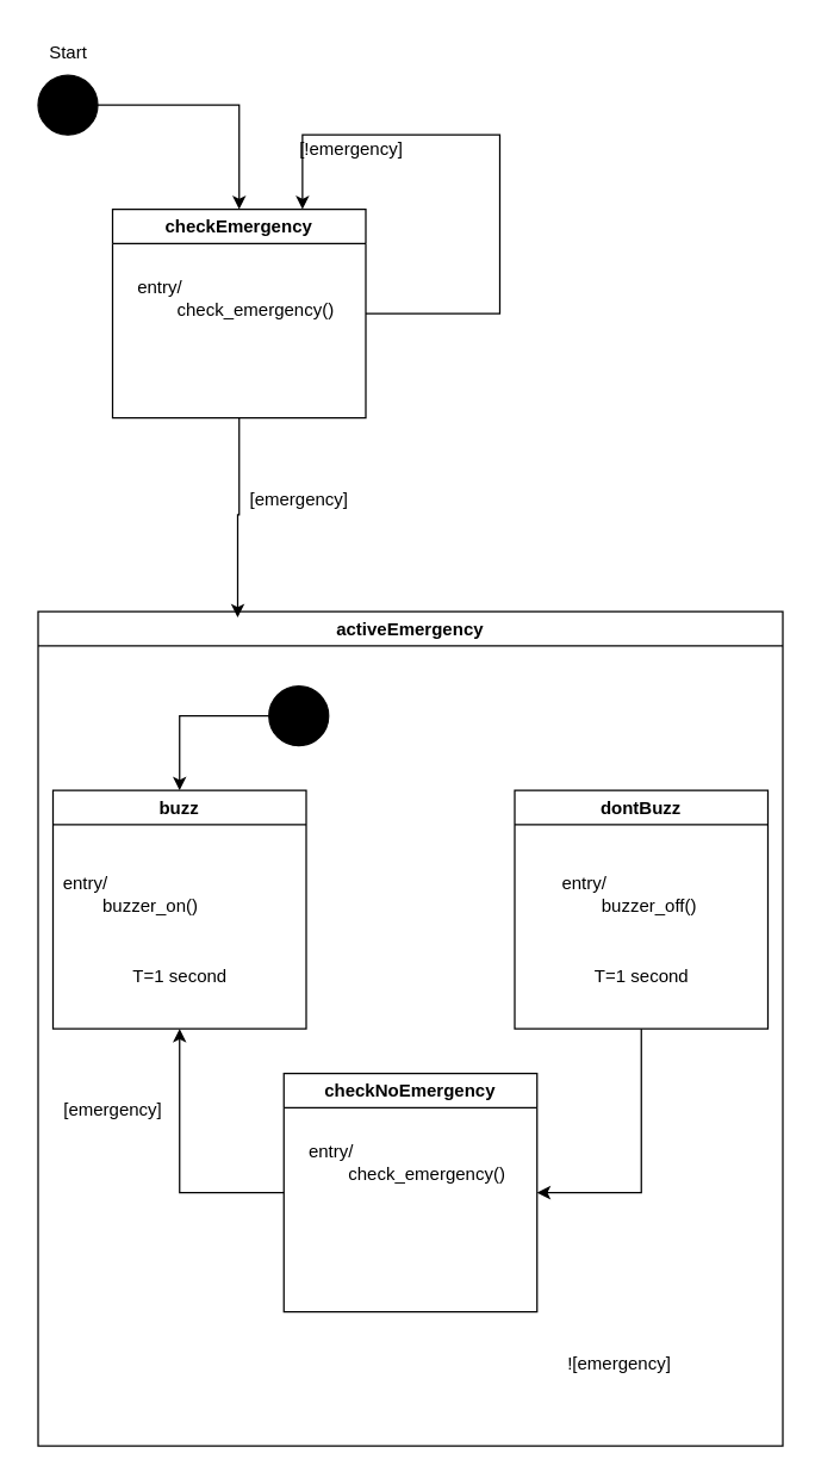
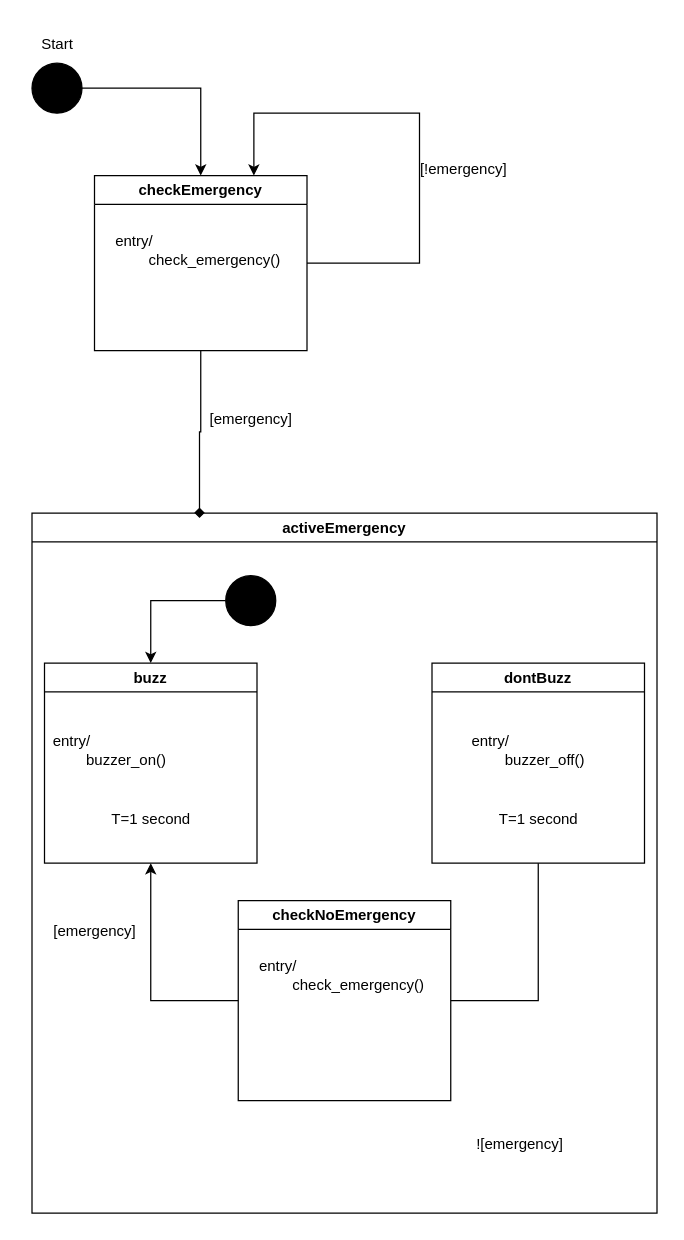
  <mxCell id="0" />
  <mxCell id="1" parent="0" />
  <mxCell id="2" value="checkEmergency" style="swimlane;whiteSpace=wrap;html=1;" vertex="1" parent="1"><mxGeometry x="75" y="140" width="170" height="140" as="geometry" /></mxCell>
  <mxCell id="3" value="&lt;div align=&quot;left&quot;&gt;entry/&lt;/div&gt;&lt;div align=&quot;left&quot;&gt;&lt;span style=&quot;white-space: pre;&quot;&gt;&#09;check_emergency&lt;/span&gt;()&lt;br&gt;&lt;/div&gt;" style="text;html=1;align=left;verticalAlign=middle;resizable=0;points=[];autosize=1;strokeColor=none;fillColor=none;" vertex="1" parent="2"><mxGeometry x="15" y="40" width="140" height="40" as="geometry" /></mxCell>
  <mxCell id="4" style="edgeStyle=orthogonalEdgeStyle;rounded=0;orthogonalLoop=1;jettySize=auto;html=1;exitX=1;exitY=0.5;exitDx=0;exitDy=0;" edge="1" parent="1" source="5" target="2"><mxGeometry relative="1" as="geometry" /></mxCell>
  <mxCell id="5" value="" style="ellipse;whiteSpace=wrap;html=1;aspect=fixed;fillColor=#000000;" vertex="1" parent="1"><mxGeometry x="25" y="50" width="40" height="40" as="geometry" /></mxCell>
  <mxCell id="6" style="edgeStyle=orthogonalEdgeStyle;rounded=0;orthogonalLoop=1;jettySize=auto;html=1;exitX=1;exitY=0.5;exitDx=0;exitDy=0;entryX=0.75;entryY=0;entryDx=0;entryDy=0;" edge="1" parent="1" source="2" target="2"><mxGeometry relative="1" as="geometry"><Array as="points"><mxPoint x="335" y="210" /><mxPoint x="335" y="90" /><mxPoint x="203" y="90" /></Array></mxGeometry></mxCell>
- <mxCell id="7" value="[!emergency]" style="text;html=1;align=center;verticalAlign=middle;resizable=0;points=[];autosize=1;strokeColor=none;fillColor=none;" vertex="1" parent="1"><mxGeometry x="190" y="85" width="90" height="30" as="geometry" /></mxCell>
+ <mxCell id="7" value="[!emergency]" style="text;html=1;align=center;verticalAlign=middle;resizable=0;points=[];autosize=1;strokeColor=none;fillColor=none;" vertex="1" parent="1"><mxGeometry x="325" y="120" width="90" height="30" as="geometry" /></mxCell>
  <mxCell id="8" value="activeEmergency" style="swimlane;whiteSpace=wrap;html=1;" vertex="1" parent="1"><mxGeometry x="25" y="410" width="500" height="560" as="geometry" /></mxCell>
  <mxCell id="9" value="buzz" style="swimlane;whiteSpace=wrap;html=1;" vertex="1" parent="8"><mxGeometry x="10" y="120" width="170" height="160" as="geometry" /></mxCell>
  <mxCell id="10" value="&lt;div align=&quot;left&quot;&gt;entry/&lt;/div&gt;&lt;div align=&quot;left&quot;&gt;&lt;span style=&quot;white-space: pre;&quot;&gt;&#09;&lt;/span&gt;buzzer_on()&lt;br&gt;&lt;/div&gt;" style="text;html=1;align=left;verticalAlign=middle;resizable=0;points=[];autosize=1;strokeColor=none;fillColor=none;" vertex="1" parent="9"><mxGeometry x="5" y="50" width="100" height="40" as="geometry" /></mxCell>
  <mxCell id="11" value="T=1 second" style="text;html=1;align=center;verticalAlign=middle;resizable=0;points=[];autosize=1;strokeColor=none;fillColor=none;" vertex="1" parent="9"><mxGeometry x="45" y="110" width="80" height="30" as="geometry" /></mxCell>
- <mxCell id="12" style="edgeStyle=orthogonalEdgeStyle;rounded=0;orthogonalLoop=1;jettySize=auto;html=1;exitX=0.5;exitY=1;exitDx=0;exitDy=0;entryX=1;entryY=0.5;entryDx=0;entryDy=0;" edge="1" parent="8" source="13" target="17"><mxGeometry relative="1" as="geometry" /></mxCell>
+ <mxCell id="12" style="edgeStyle=orthogonalEdgeStyle;rounded=0;orthogonalLoop=1;jettySize=auto;html=1;exitX=0.5;exitY=1;exitDx=0;exitDy=0;entryX=1;entryY=0.5;entryDx=0;entryDy=0;endArrow=none;" edge="1" parent="8" source="13" target="17"><mxGeometry relative="1" as="geometry" /></mxCell>
  <mxCell id="13" value="dontBuzz" style="swimlane;whiteSpace=wrap;html=1;" vertex="1" parent="8"><mxGeometry x="320" y="120" width="170" height="160" as="geometry" /></mxCell>
  <mxCell id="14" value="&lt;div align=&quot;left&quot;&gt;entry/&lt;/div&gt;&lt;div align=&quot;left&quot;&gt;&lt;span style=&quot;white-space: pre;&quot;&gt;&#09;&lt;/span&gt;buzzer_off()&lt;br&gt;&lt;/div&gt;" style="text;html=1;align=left;verticalAlign=middle;resizable=0;points=[];autosize=1;strokeColor=none;fillColor=none;" vertex="1" parent="13"><mxGeometry x="30" y="50" width="110" height="40" as="geometry" /></mxCell>
  <mxCell id="15" value="T=1 second" style="text;html=1;align=center;verticalAlign=middle;resizable=0;points=[];autosize=1;strokeColor=none;fillColor=none;" vertex="1" parent="13"><mxGeometry x="45" y="110" width="80" height="30" as="geometry" /></mxCell>
  <mxCell id="16" style="edgeStyle=orthogonalEdgeStyle;rounded=0;orthogonalLoop=1;jettySize=auto;html=1;exitX=0;exitY=0.5;exitDx=0;exitDy=0;entryX=0.5;entryY=1;entryDx=0;entryDy=0;" edge="1" parent="8" source="17" target="9"><mxGeometry relative="1" as="geometry" /></mxCell>
  <mxCell id="17" value="checkNoEmergency" style="swimlane;whiteSpace=wrap;html=1;" vertex="1" parent="8"><mxGeometry x="165" y="310" width="170" height="160" as="geometry" /></mxCell>
  <mxCell id="18" value="&lt;div align=&quot;left&quot;&gt;entry/&lt;/div&gt;&lt;div align=&quot;left&quot;&gt;&lt;span style=&quot;white-space: pre;&quot;&gt;&#09;check_emergency&lt;/span&gt;()&lt;br&gt;&lt;/div&gt;" style="text;html=1;align=left;verticalAlign=middle;resizable=0;points=[];autosize=1;strokeColor=none;fillColor=none;" vertex="1" parent="17"><mxGeometry x="15" y="40" width="140" height="40" as="geometry" /></mxCell>
  <mxCell id="19" style="edgeStyle=orthogonalEdgeStyle;rounded=0;orthogonalLoop=1;jettySize=auto;html=1;exitX=0;exitY=0.5;exitDx=0;exitDy=0;entryX=0.5;entryY=0;entryDx=0;entryDy=0;" edge="1" parent="8" source="20" target="9"><mxGeometry relative="1" as="geometry" /></mxCell>
  <mxCell id="20" value="" style="ellipse;whiteSpace=wrap;html=1;aspect=fixed;fillColor=#000000;" vertex="1" parent="8"><mxGeometry x="155" y="50" width="40" height="40" as="geometry" /></mxCell>
  <mxCell id="21" value="[emergency]" style="text;html=1;align=center;verticalAlign=middle;resizable=0;points=[];autosize=1;strokeColor=none;fillColor=none;" vertex="1" parent="8"><mxGeometry x="10" y="320" width="80" height="30" as="geometry" /></mxCell>
  <mxCell id="22" value="![emergency]" style="text;html=1;align=center;verticalAlign=middle;resizable=0;points=[];autosize=1;strokeColor=none;fillColor=none;" vertex="1" parent="8"><mxGeometry x="345" y="490" width="90" height="30" as="geometry" /></mxCell>
- <mxCell id="23" style="edgeStyle=orthogonalEdgeStyle;rounded=0;orthogonalLoop=1;jettySize=auto;html=1;exitX=0.5;exitY=1;exitDx=0;exitDy=0;entryX=0.268;entryY=0.007;entryDx=0;entryDy=0;entryPerimeter=0;" edge="1" parent="1" source="2" target="8"><mxGeometry relative="1" as="geometry" /></mxCell>
+ <mxCell id="23" style="edgeStyle=orthogonalEdgeStyle;rounded=0;orthogonalLoop=1;jettySize=auto;html=1;exitX=0.5;exitY=1;exitDx=0;exitDy=0;entryX=0.268;entryY=0.007;entryDx=0;entryDy=0;entryPerimeter=0;endArrow=diamond;" edge="1" parent="1" source="2" target="8"><mxGeometry relative="1" as="geometry" /></mxCell>
  <mxCell id="24" value="[emergency]" style="text;html=1;align=center;verticalAlign=middle;resizable=0;points=[];autosize=1;strokeColor=none;fillColor=none;" vertex="1" parent="1"><mxGeometry x="160" y="320" width="80" height="30" as="geometry" /></mxCell>
  <mxCell id="25" value="Start" style="text;html=1;align=center;verticalAlign=middle;resizable=0;points=[];autosize=1;strokeColor=none;fillColor=none;" vertex="1" parent="1"><mxGeometry x="20" y="20" width="50" height="30" as="geometry" /></mxCell>
